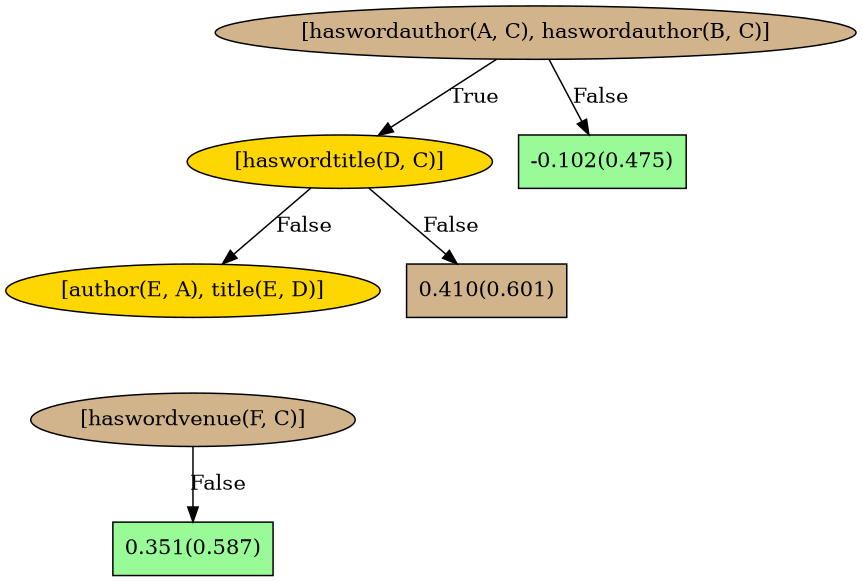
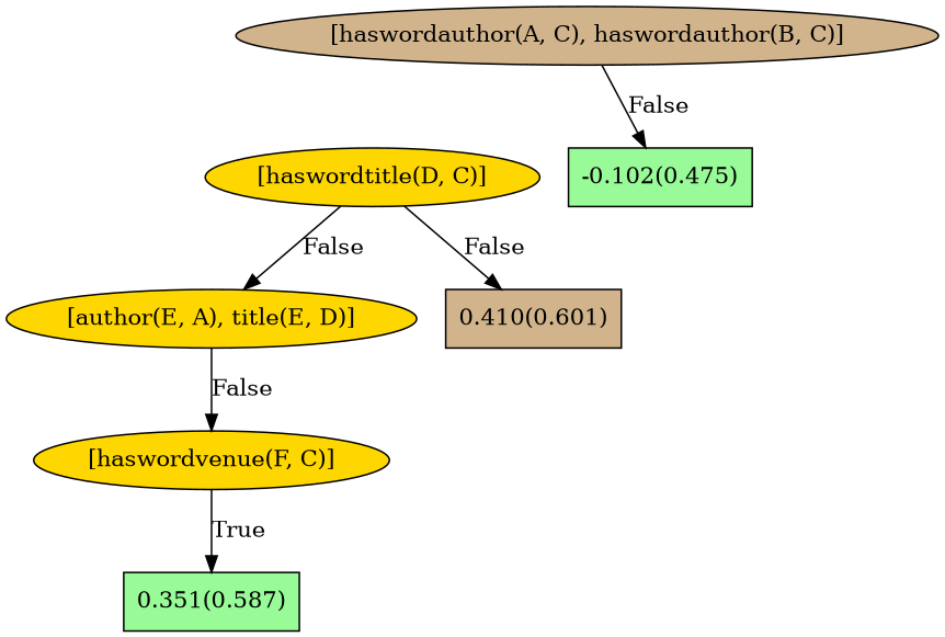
  digraph {
    node [fillcolor=tan style=filled]
    n1 [label="[haswordauthor(A, C), haswordauthor(B, C)]"]
    n2 [fillcolor=gold label="[haswordtitle(D, C)]"]
    n3 [fillcolor=palegreen label="-0.102(0.475)" shape=box]
    n4 [fillcolor=gold label="[author(E, A), title(E, D)]"]
    n5 [label="0.410(0.601)" shape=box]
-   n6 [label="[haswordvenue(F, C)]"]
+   n6 [fillcolor=gold label="[haswordvenue(F, C)]"]
    n7 [fillcolor=palegreen label="0.351(0.587)" shape=box]
-   n1 -> n2 [label=True]
    n1 -> n3 [label=False]
    n2 -> n4 [label=False]
    n2 -> n5 [label=False]
-   n6 -> n7 [label=False]
+   n4 -> n6 [label=False]
+   n6 -> n7 [label=True]
  }
